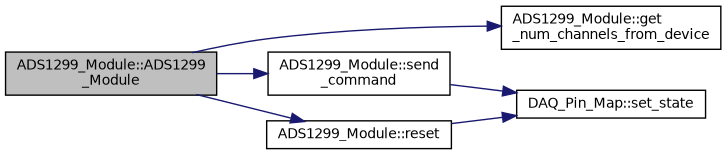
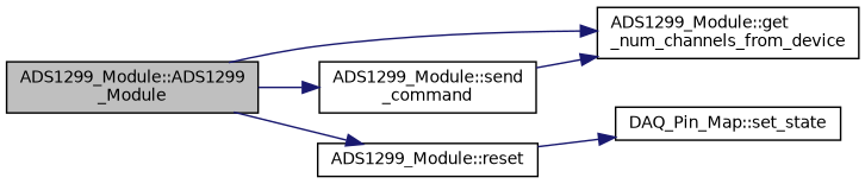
  digraph {
    rankdir=LR
    node [color=black fillcolor=white fontname=Helvetica fontsize=10 shape=record style=filled]
    edge [color=midnightblue fontname=Helvetica fontsize=10 labelfontname=Helvetica labelfontsize=10 style=solid]
    n1 [fillcolor=grey75 fontcolor=black height=0.2 label="ADS1299_Module::ADS1299\l_Module" width=0.4]
    n2 [height=0.2 label="ADS1299_Module::get\l_num_channels_from_device" width=0.4]
    n3 [height=0.2 label="ADS1299_Module::reset" width=0.4]
    n4 [height=0.2 label="ADS1299_Module::send\l_command" width=0.4]
    n5 [height=0.2 label="DAQ_Pin_Map::set_state" width=0.4]
    n1 -> n2
    n1 -> n3
    n1 -> n4
    n3 -> n5
-   n4 -> n5
+   n4 -> n2
  }
